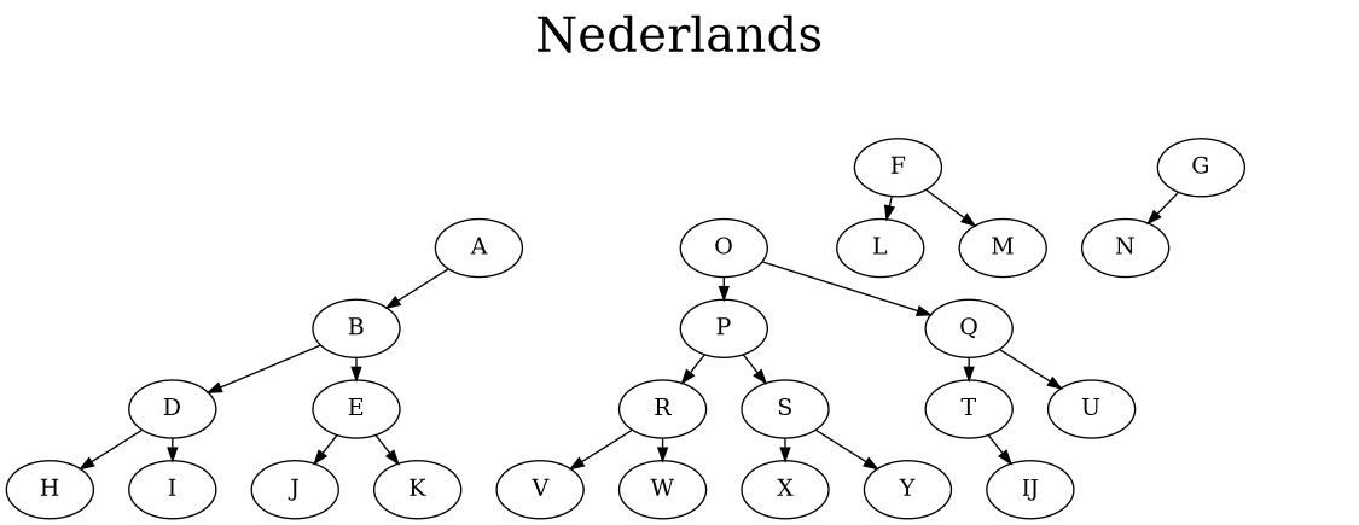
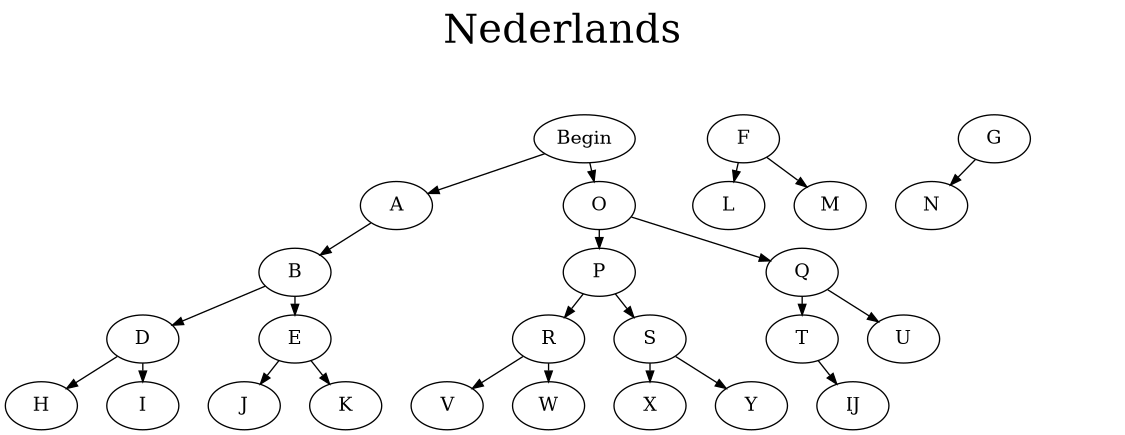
  digraph {
    fontsize=30
    label=Nederlands
    labelloc=top
    nodesep=0.3
    ranksep=0.2
    edge [arrowsize=0.8]
+   Begin
    A
    O
    B
    P
    Q
    D
    E
    H
    I
    J
    K
    F
    L
    M
    G
    N
    empty1 [style=invis width=.1]
    R
    S
    T
    U
    V
    W
    X
    Y
    IJ
+   Begin -> A
+   Begin -> O
    A -> B
    O -> P
    O -> Q
    B -> D
    B -> E
    P -> R
    P -> S
    Q -> T
    Q -> U
    D -> H
    D -> I
    E -> J
    E -> K
    F -> L
    F -> M
    G -> N
    G -> empty1 [style=invis]
    R -> V
    R -> W
    S -> X
    S -> Y
    T -> IJ
  }
